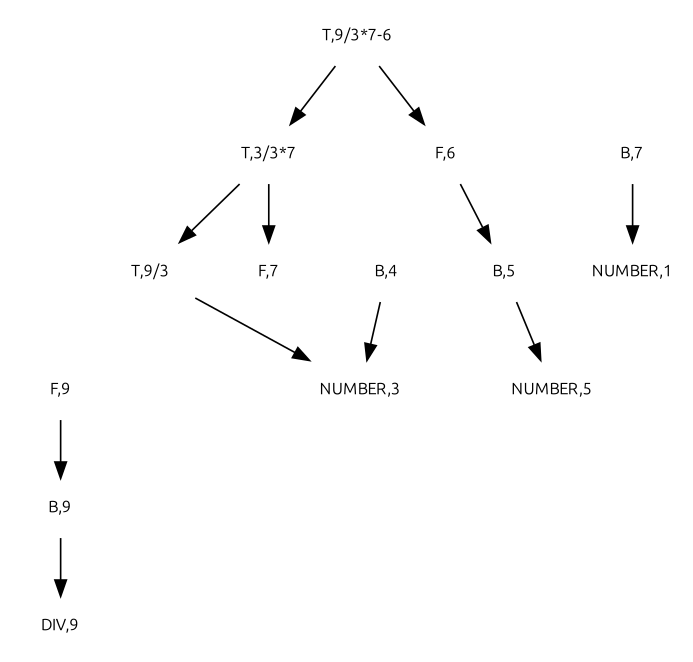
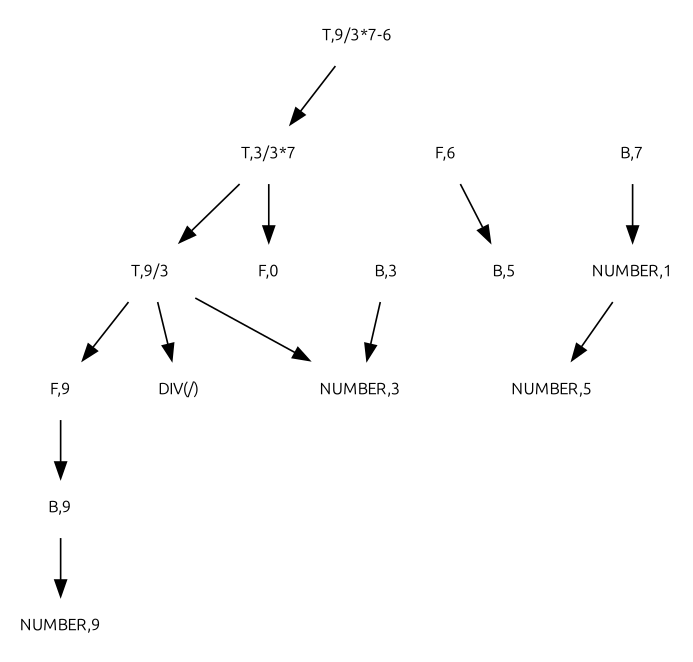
  digraph {
    fontname=Ubuntu
    node [fontname=Ubuntu fontsize=10 shape=plaintext]
    edge [fontname=Ubuntu]
    n1 [label="T,9/3*7-6"]
    n2 [label="T,3/3*7"]
    n3 [label="F,6"]
    n4 [label="T,9/3"]
-   n5 [label="F,7"]
+   n5 [label="F,0"]
    n6 [label="B,5"]
    n7 [label="F,9"]
+   n8 [label="DIV(/)"]
    n9 [label="NUMBER,3"]
    n10 [label="NUMBER,5"]
    n11 [label="B,9"]
-   n12 [label="B,4"]
+   n12 [label="B,3"]
    n13 [label="B,7"]
    n14 [label="NUMBER,1"]
-   n15 [label="DIV,9"]
+   n15 [label="NUMBER,9"]
    n1 -> n2
-   n1 -> n3
    n2 -> n4
    n2 -> n5
    n3 -> n6
+   n4 -> n7
+   n4 -> n8
    n4 -> n9
-   n6 -> n10
+   n14 -> n10
    n7 -> n11
    n11 -> n15
    n12 -> n9
    n13 -> n14
  }
